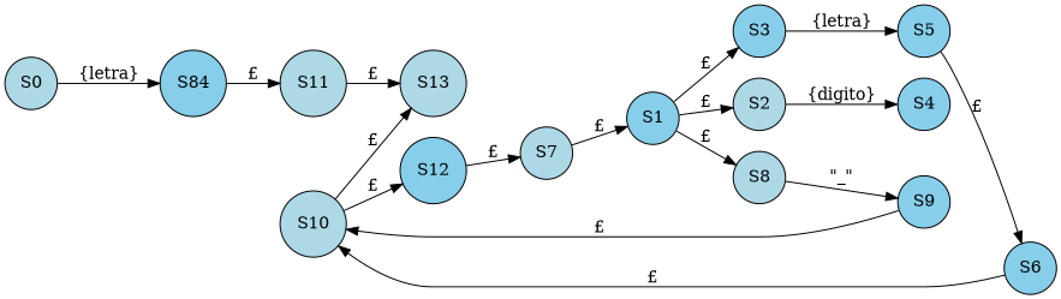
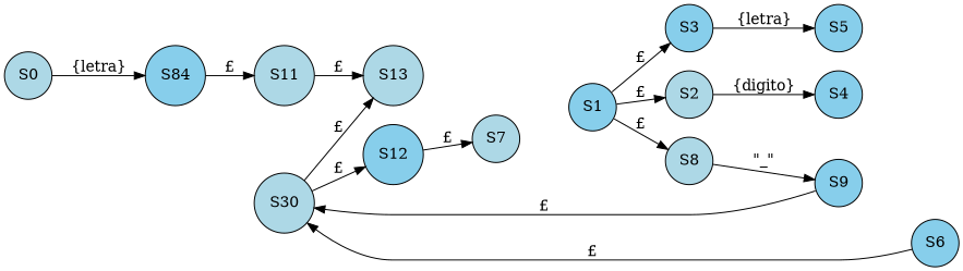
  digraph {
    rankdir=LR
    node [fillcolor=skyblue shape=circle style=filled]
    S0 [fillcolor=lightblue]
    n2 [label=S84]
    S11 [fillcolor=lightblue]
    S13 [fillcolor=lightblue]
    S7 [fillcolor=lightblue]
    S12
    S1
    S8 [fillcolor=lightblue]
    S3
    S2 [fillcolor=lightblue]
    S9
    S5
    S4
    S6
-   S10 [fillcolor=lightblue]
+   S10 [fillcolor=lightblue label=S30]
    S0 -> n2 [label="{letra}"]
    n2 -> S11 [label="£"]
    S11 -> S13 [label="£"]
-   S7 -> S1 [label="£"]
    S12 -> S7 [label="£"]
    S1 -> S8 [label="£"]
    S1 -> S3 [label="£"]
    S1 -> S2 [label="£"]
    S8 -> S9 [label="\"_\""]
    S3 -> S5 [label="{letra}"]
    S2 -> S4 [label="{digito}"]
    S9 -> S10 [label="£"]
-   S5 -> S6 [label="£"]
    S6 -> S10 [label="£"]
    S10 -> S13 [label="£"]
    S10 -> S12 [label="£"]
  }
